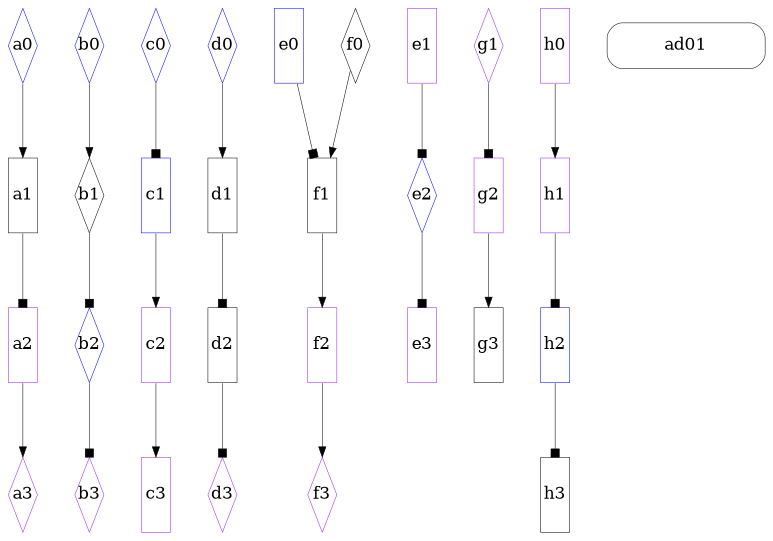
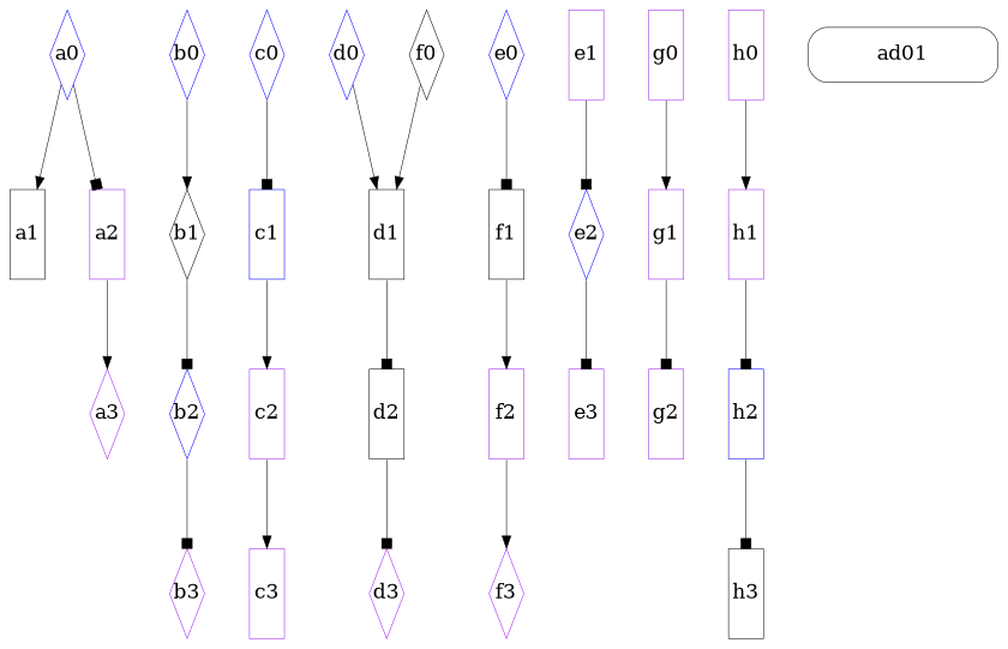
  digraph {
    node [color=purple fixedsize=true fontsize=8 penwidth=0.25 shape=box]
    edge [arrowhead=normal arrowsize=0.5 penwidth=0.25]
    a0 [color=blue shape=diamond width=0.2]
    a1 [color=black width=0.2]
    a2 [width=0.2]
    a3 [shape=diamond width=0.2]
    b0 [color=blue shape=diamond width=0.2]
    b1 [color=black shape=diamond width=0.2]
    b2 [color=blue shape=diamond width=0.2]
    b3 [shape=diamond width=0.2]
    c0 [color=blue shape=diamond width=0.2]
    c1 [color=blue width=0.2]
    c2 [width=0.2]
    c3 [width=0.2]
    d0 [color=blue shape=diamond width=0.2]
    d1 [color=black width=0.2]
    d2 [color=black width=0.2]
    d3 [shape=diamond width=0.2]
-   e0 [color=blue width=0.2]
+   e0 [color=blue shape=diamond width=0.2]
    f1 [color=black width=0.2]
    e1 [width=0.2]
    e2 [color=blue shape=diamond width=0.2]
    e3 [width=0.2]
    f0 [color=black shape=diamond width=0.2]
    f2 [width=0.2]
    f3 [shape=diamond width=0.2]
-   g1 [shape=diamond width=0.2]
+   g0 [width=0.2]
+   g1 [width=0.2]
    g2 [width=0.2]
-   g3 [color=black width=0.2]
    h0 [width=0.2]
    h1 [width=0.2]
    h2 [color=blue width=0.2]
    h3 [color=black width=0.2]
    ad01 [color=black height=0.3 style=rounded width=1.05]
    a0 -> a1
-   a1 -> a2 [arrowhead=box]
+   a0 -> a2 [arrowhead=box]
    a2 -> a3
    b0 -> b1
    b1 -> b2 [arrowhead=box]
    b2 -> b3 [arrowhead=box]
    c0 -> c1 [arrowhead=box]
    c1 -> c2
    c2 -> c3
    d0 -> d1
    d1 -> d2 [arrowhead=box]
    d2 -> d3 [arrowhead=box]
    e0 -> f1 [arrowhead=box]
    f1 -> f2
    e1 -> e2 [arrowhead=box]
    e2 -> e3 [arrowhead=box]
-   f0 -> f1
+   f0 -> d1
    f2 -> f3
+   g0 -> g1
    g1 -> g2 [arrowhead=box]
-   g2 -> g3
    h0 -> h1
    h1 -> h2 [arrowhead=box]
    h2 -> h3 [arrowhead=box]
  }
